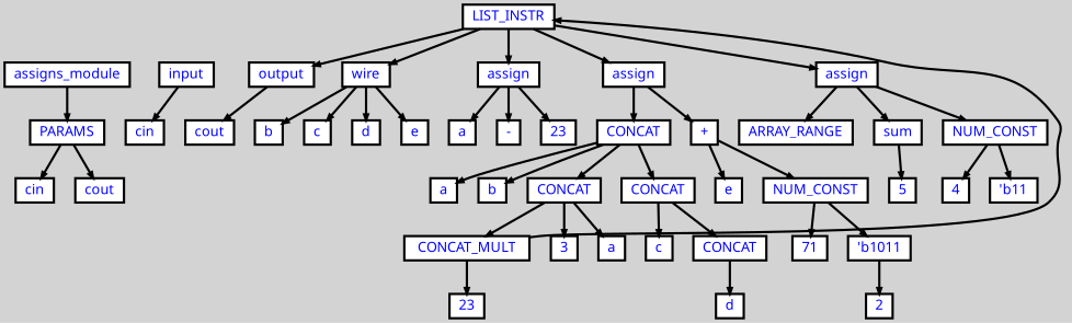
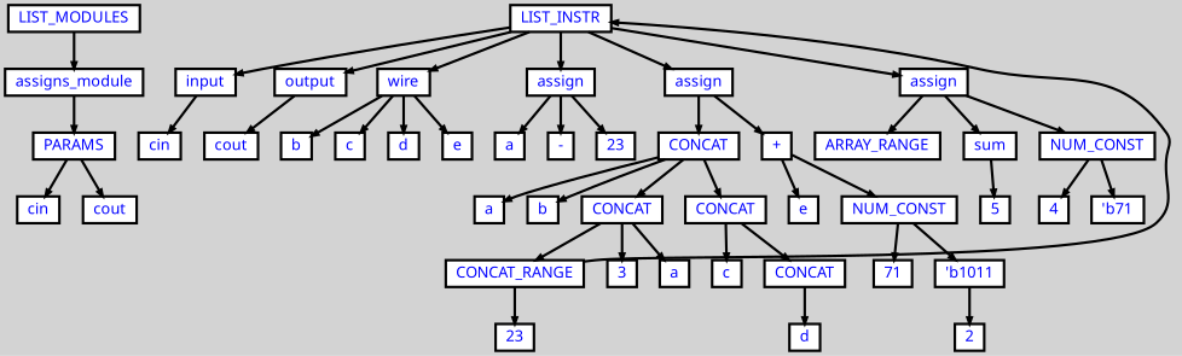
  digraph {
    bgcolor=lightgrey
    fontname="Noto Sans"
    ordering=out
    ranksep=.4
    node [color=black fillcolor=white fixedsize=false fontcolor=blue fontname="Noto Sans" fontsize=12 shape=box style="filled, solid, bold"]
    edge [arrowsize=.5 color=black fontname="Noto Sans" style=bold]
+   n1 [height=.25 label=LIST_MODULES width=.25]
    n2 [height=.25 label=assigns_module width=.25]
    n3 [height=.25 label=PARAMS width=.25]
    n4 [height=.25 label=cin width=.25]
    n5 [height=.25 label=cout width=.25]
    n6 [height=.25 label=LIST_INSTR width=.25]
    n7 [height=.25 label=input width=.25]
    n8 [height=.25 label=output width=.25]
    n9 [height=.25 label=wire width=.25]
    n10 [height=.25 label=assign width=.25]
    n11 [height=.25 label=assign width=.25]
    n12 [height=.25 label=assign width=.25]
    n13 [height=.25 label=cin width=.25]
    n14 [height=.25 label=cout width=.25]
    n15 [height=.25 label=b width=.25]
    n16 [height=.25 label=c width=.25]
    n17 [height=.25 label=d width=.25]
    n18 [height=.25 label=e width=.25]
    n19 [height=.25 label=a width=.25]
    n20 [height=.25 label="-" width=.25]
    n21 [height=.25 label=23 width=.25]
    n22 [height=.25 label=CONCAT width=.25]
    n23 [height=.25 label="+" width=.25]
    n24 [height=.25 label=ARRAY_RANGE width=.25]
    n25 [height=.25 label=sum width=.25]
    n26 [height=.25 label=NUM_CONST width=.25]
    n27 [height=.25 label=a width=.25]
    n28 [height=.25 label=b width=.25]
    n29 [height=.25 label=CONCAT width=.25]
    n30 [height=.25 label=CONCAT width=.25]
    n31 [height=.25 label=e width=.25]
    n32 [height=.25 label=NUM_CONST width=.25]
-   n33 [height=.25 label=CONCAT_MULT width=.25]
+   n33 [height=.25 label=CONCAT_RANGE width=.25]
    n34 [height=.25 label=3 width=.25]
    n35 [height=.25 label=a width=.25]
    n36 [height=.25 label=c width=.25]
    n37 [height=.25 label=CONCAT width=.25]
    n38 [height=.25 label=23 width=.25]
    n39 [height=.25 label=d width=.25]
    n40 [height=.25 label=71 width=.25]
    n41 [height=.25 label="'b1011" width=.25]
    n42 [height=.25 label=2 width=.25]
    n43 [height=.25 label=5 width=.25]
    n44 [height=.25 label=4 width=.25]
-   n45 [height=.25 label="'b11" width=.25]
+   n45 [height=.25 label="'b71" width=.25]
+   n1 -> n2
    n2 -> n3
    n3 -> n4
    n3 -> n5
+   n6 -> n7
    n6 -> n8
    n6 -> n9
    n6 -> n10
    n6 -> n11
    n6 -> n12
    n7 -> n13
    n8 -> n14
    n9 -> n15
    n9 -> n16
    n9 -> n17
    n9 -> n18
    n10 -> n19
    n10 -> n20
    n10 -> n21
    n11 -> n22
    n11 -> n23
    n12 -> n24
    n12 -> n25
    n12 -> n26
    n22 -> n27
    n22 -> n28
    n22 -> n29
    n22 -> n30
    n23 -> n31
    n23 -> n32
    n25 -> n43
    n26 -> n44
    n26 -> n45
    n29 -> n33
    n29 -> n34
    n29 -> n35
    n30 -> n36
    n30 -> n37
    n32 -> n40
    n32 -> n41
    n33 -> n6
    n33 -> n38
    n37 -> n39
    n41 -> n42
  }
